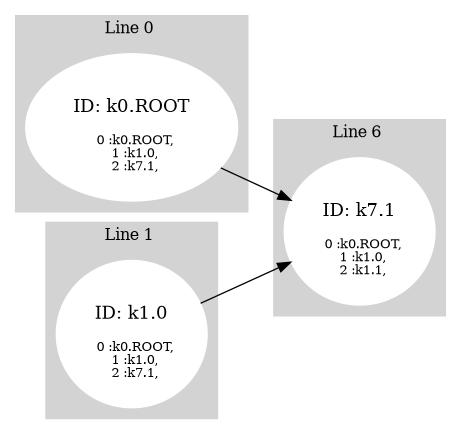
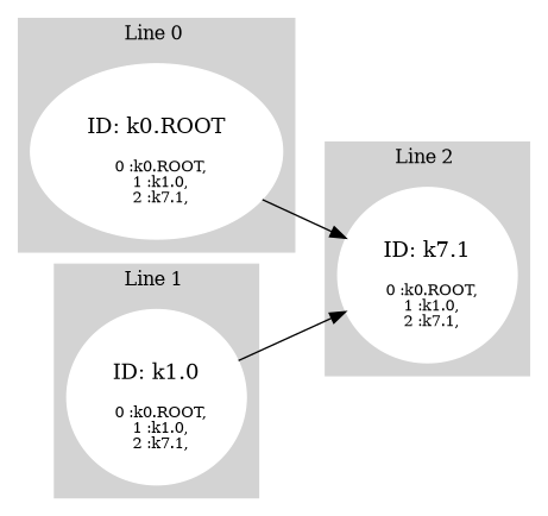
  digraph {
    compound="true "
    rankdir=LR
    node [color=white style=filled]
    n1 [label=<<BR /> ID: k0.ROOT <BR /><BR /><FONT POINT-SIZE="10">  0 :k0.ROOT,</FONT><BR /><FONT POINT-SIZE="10">  1 :k1.0,</FONT><BR /><FONT POINT-SIZE="10">  2 :k7.1,</FONT>>]
    n2 [label=<<BR /> ID: k1.0 <BR /><BR /><FONT POINT-SIZE="10">  0 :k0.ROOT,</FONT><BR /><FONT POINT-SIZE="10">  1 :k1.0,</FONT><BR /><FONT POINT-SIZE="10">  2 :k7.1,</FONT>>]
-   n3 [label=<<BR /> ID: k7.1 <BR /><BR /><FONT POINT-SIZE="10">  0 :k0.ROOT,</FONT><BR /><FONT POINT-SIZE="10">  1 :k1.0,</FONT><BR /><FONT POINT-SIZE="10">  2 :k1.1,</FONT>>]
+   n3 [label=<<BR /> ID: k7.1 <BR /><BR /><FONT POINT-SIZE="10">  0 :k0.ROOT,</FONT><BR /><FONT POINT-SIZE="10">  1 :k1.0,</FONT><BR /><FONT POINT-SIZE="10">  2 :k7.1,</FONT>>]
    subgraph cluster_1 {
      color=lightgrey
      fontsize=12
      label="Line 0 "
      style=filled
      n1
    }
    subgraph cluster_2 {
      color=lightgrey
      fontsize=12
      label="Line 1 "
      style=filled
      n2
    }
    subgraph cluster_3 {
      color=lightgrey
      fontsize=12
-     label="Line 6 "
+     label="Line 2 "
      style=filled
      n3
    }
    n1 -> n3
    n2 -> n3
  }
